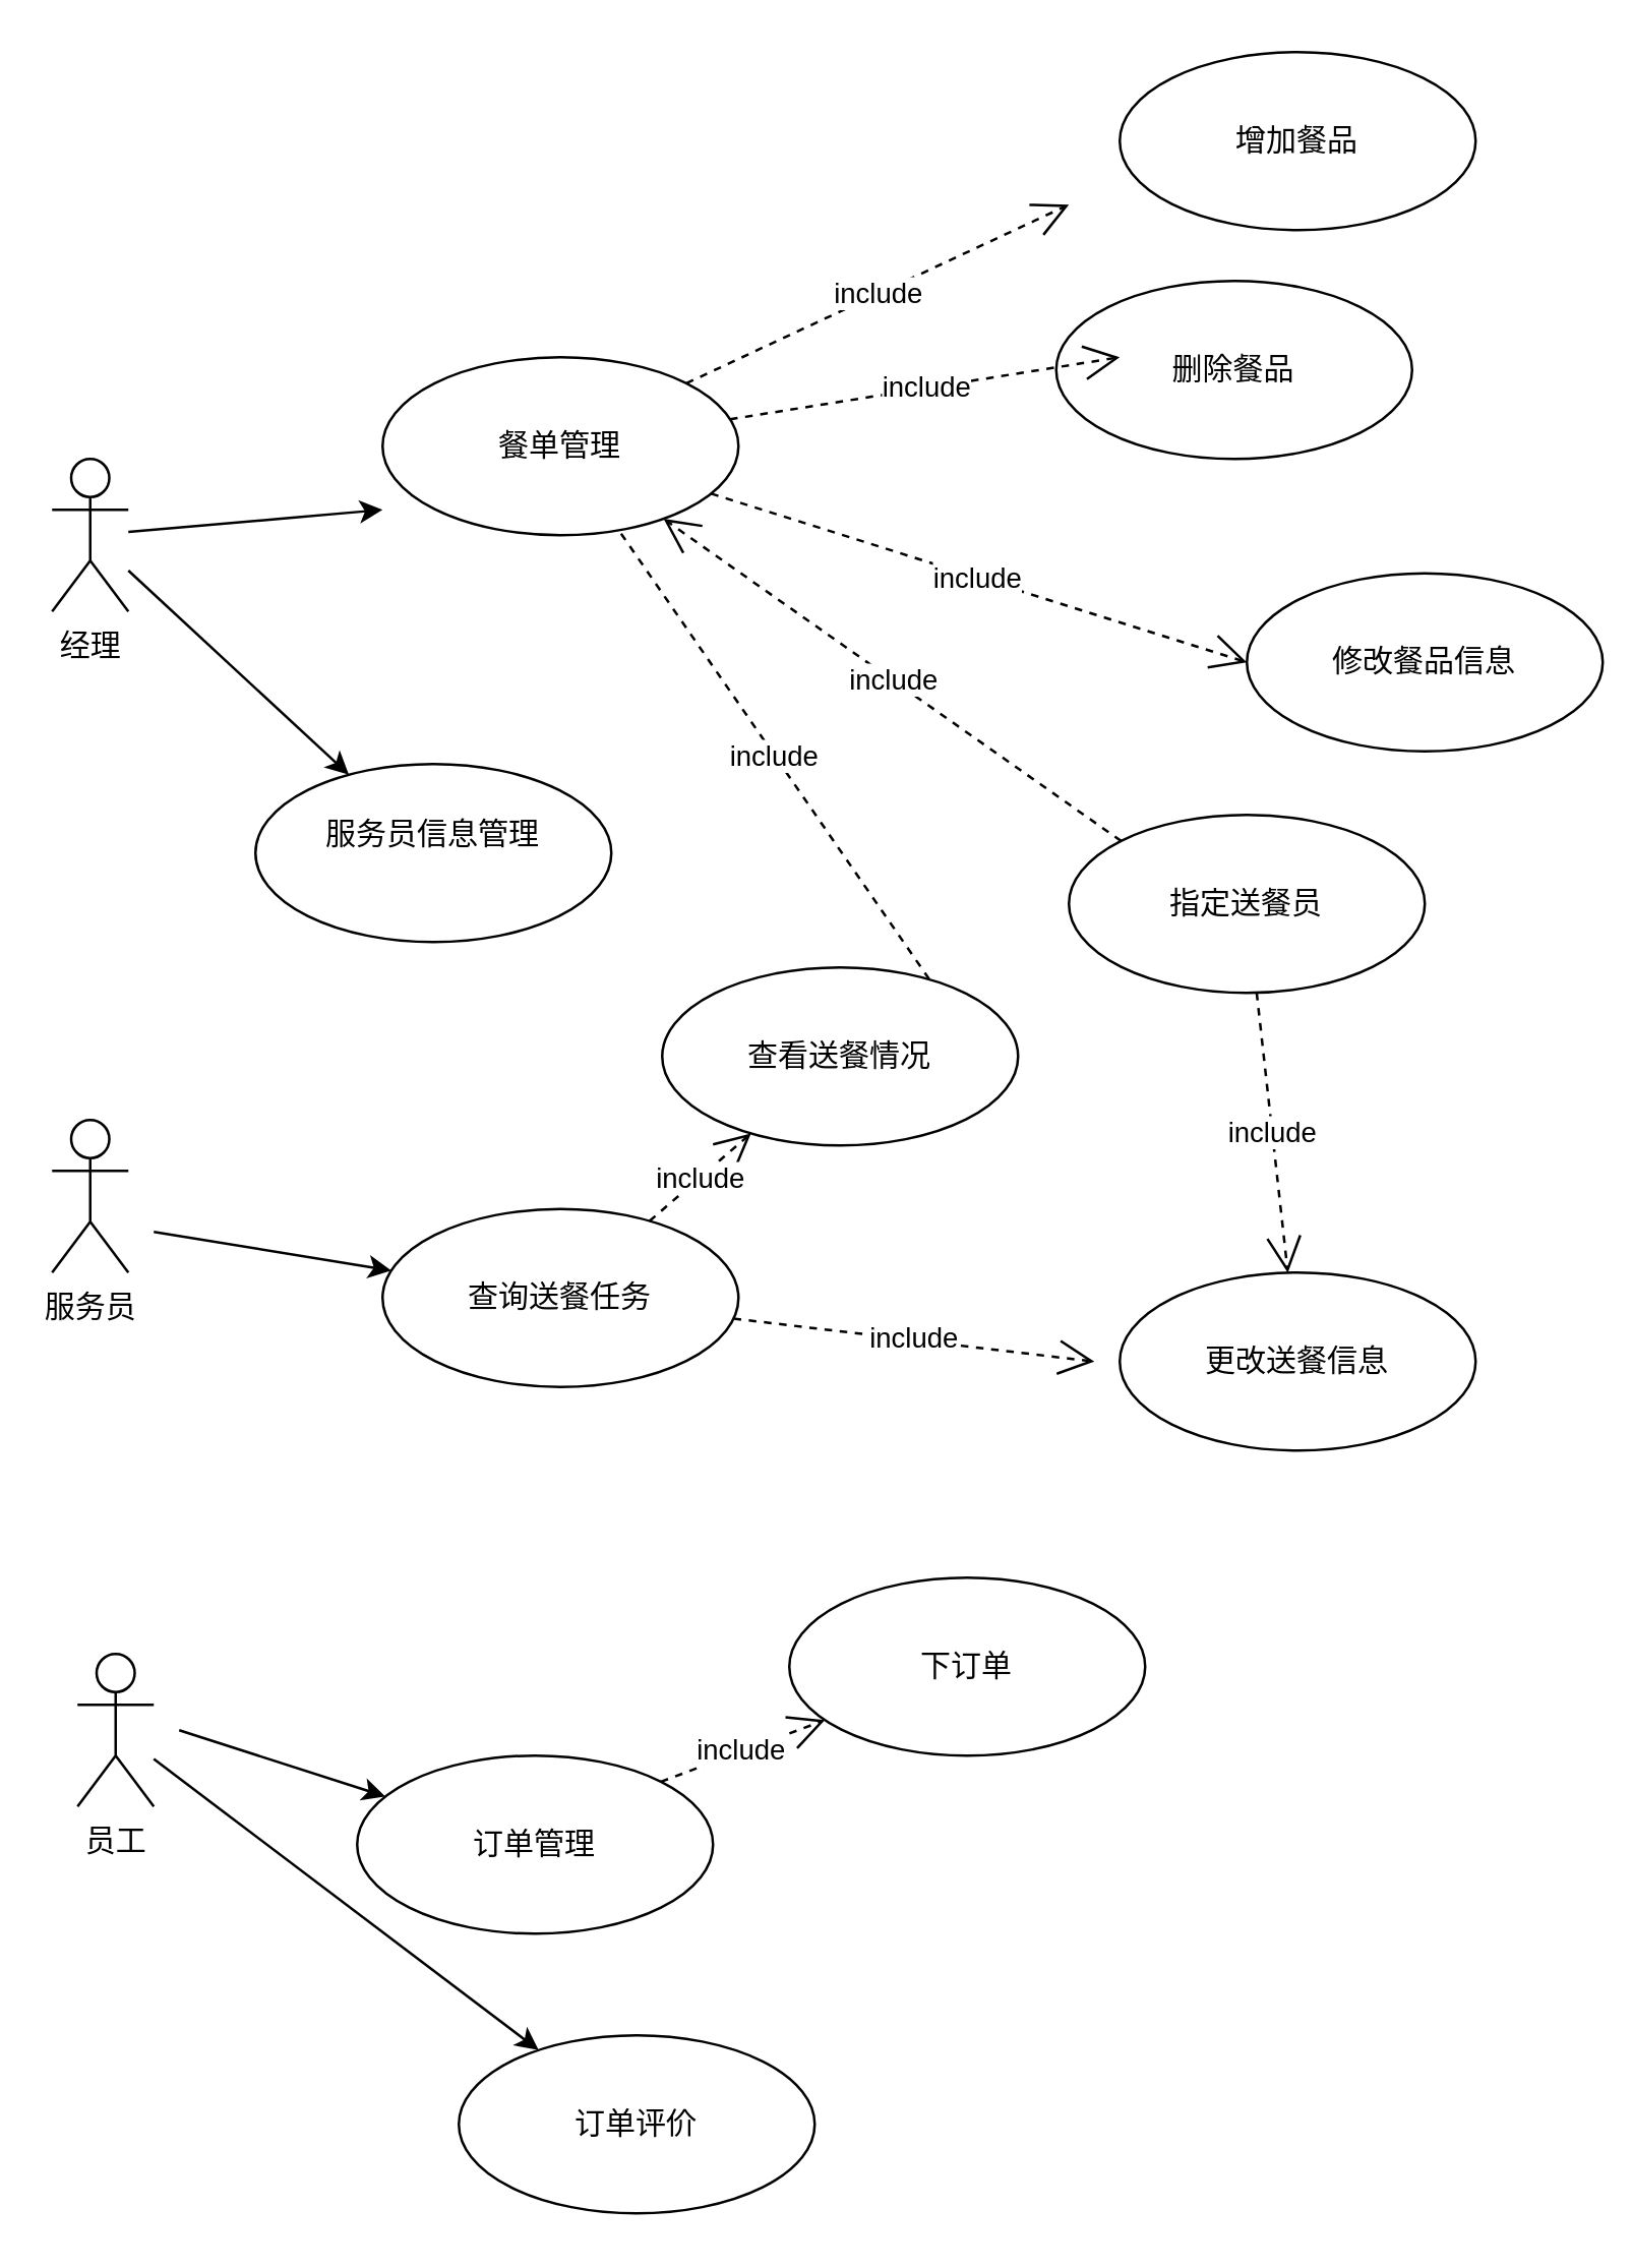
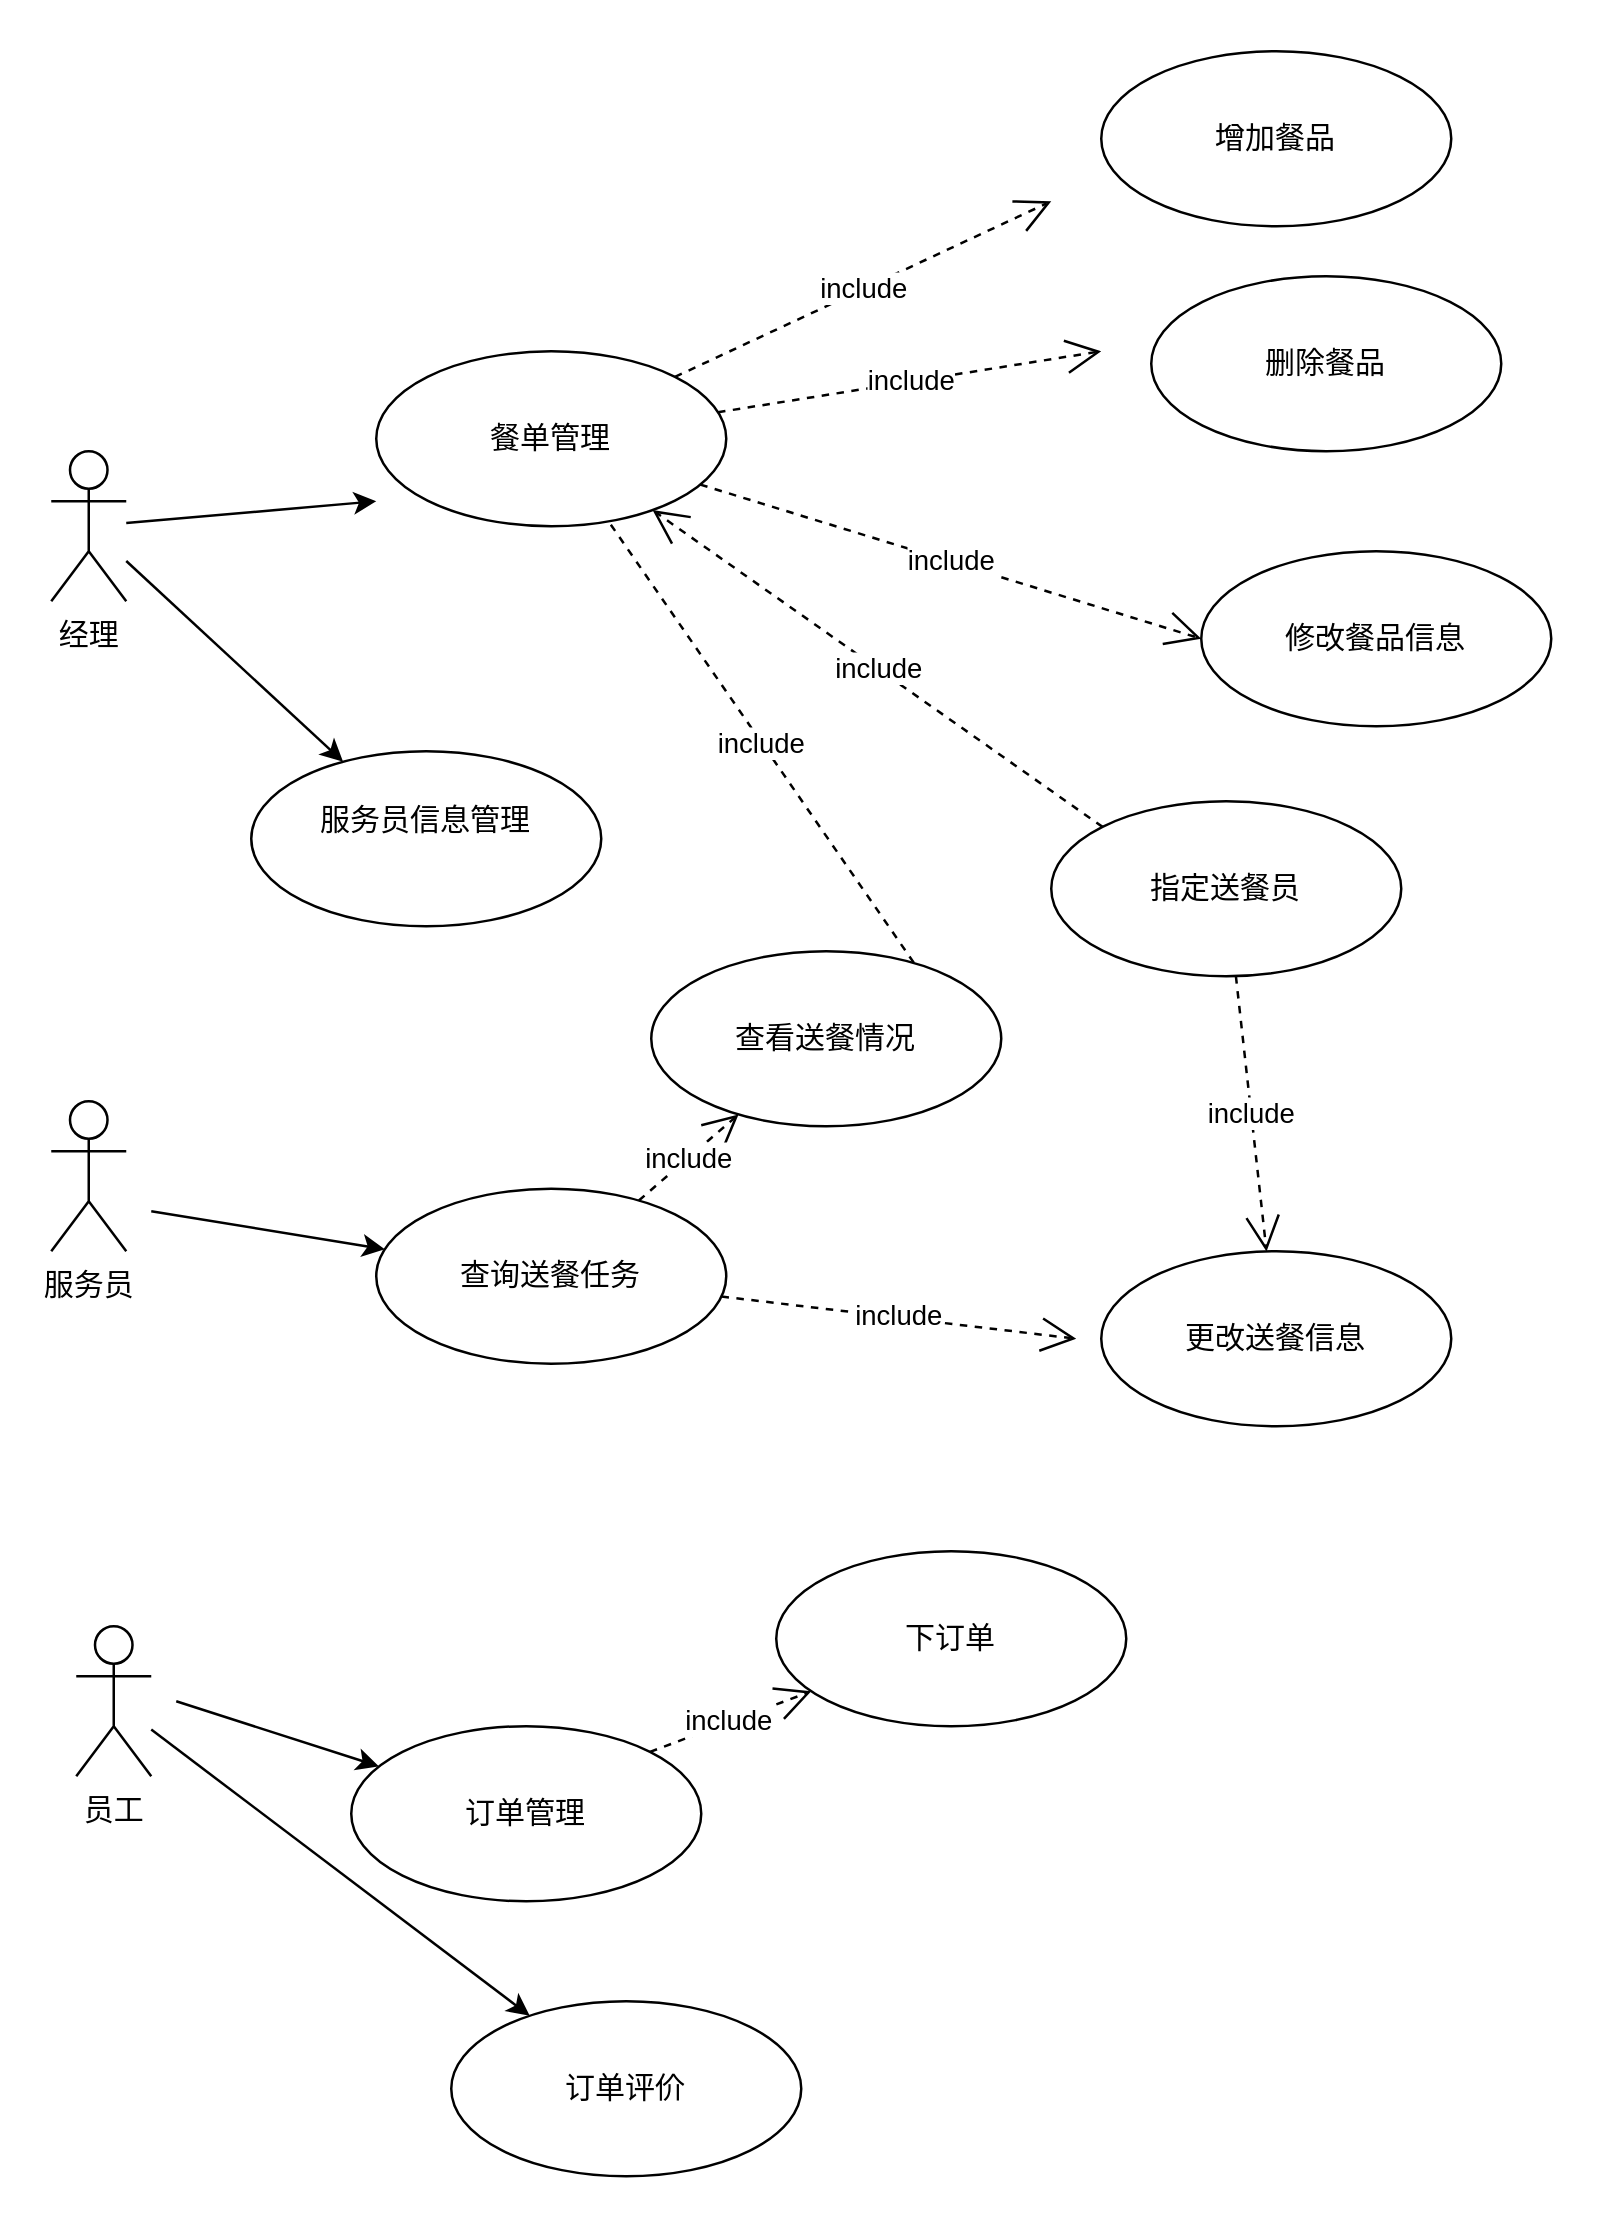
  <mxCell id="0" />
  <mxCell id="1" parent="0" />
  <mxCell id="2" value="经理" style="shape=umlActor;verticalLabelPosition=bottom;verticalAlign=top;html=1;outlineConnect=0;" vertex="1" parent="1"><mxGeometry x="20" y="180" width="30" height="60" as="geometry" /></mxCell>
  <mxCell id="3" value="" style="endArrow=classic;html=1;rounded=0;" edge="1" parent="1" source="2"><mxGeometry width="50" height="50" relative="1" as="geometry"><mxPoint x="90" y="220" as="sourcePoint" /><mxPoint x="150" y="200" as="targetPoint" /></mxGeometry></mxCell>
  <mxCell id="4" value="餐单管理" style="ellipse;whiteSpace=wrap;html=1;" vertex="1" parent="1"><mxGeometry x="150" y="140" width="140" height="70" as="geometry" /></mxCell>
  <mxCell id="5" value="增加餐品" style="ellipse;whiteSpace=wrap;html=1;" vertex="1" parent="1"><mxGeometry x="440" y="20" width="140" height="70" as="geometry" /></mxCell>
- <mxCell id="6" value="删除餐品" style="ellipse;whiteSpace=wrap;html=1;" vertex="1" parent="1"><mxGeometry x="415" y="110" width="140" height="70" as="geometry" /></mxCell>
- <mxCell id="7" value="修改餐品信息" style="ellipse;whiteSpace=wrap;html=1;" vertex="1" parent="1"><mxGeometry x="490" y="225" width="140" height="70" as="geometry" /></mxCell>
+ <mxCell id="6" value="删除餐品" style="ellipse;whiteSpace=wrap;html=1;" vertex="1" parent="1"><mxGeometry x="460" y="110" width="140" height="70" as="geometry" /></mxCell>
+ <mxCell id="7" value="修改餐品信息" style="ellipse;whiteSpace=wrap;html=1;" vertex="1" parent="1"><mxGeometry x="480" y="220" width="140" height="70" as="geometry" /></mxCell>
  <mxCell id="8" value="include" style="endArrow=open;endSize=12;dashed=1;html=1;rounded=0;exitX=1;exitY=0;exitDx=0;exitDy=0;" edge="1" parent="1" source="4"><mxGeometry width="160" relative="1" as="geometry"><mxPoint x="290" y="144.5" as="sourcePoint" /><mxPoint x="420" y="80" as="targetPoint" /></mxGeometry></mxCell>
  <mxCell id="9" value="include" style="endArrow=open;endSize=12;dashed=1;html=1;rounded=0;" edge="1" parent="1" source="4"><mxGeometry width="160" relative="1" as="geometry"><mxPoint x="300" y="170" as="sourcePoint" /><mxPoint x="440" y="140" as="targetPoint" /></mxGeometry></mxCell>
  <mxCell id="10" value="include" style="endArrow=open;endSize=12;dashed=1;html=1;rounded=0;entryX=0;entryY=0.5;entryDx=0;entryDy=0;" edge="1" parent="1" source="4" target="7"><mxGeometry width="160" relative="1" as="geometry"><mxPoint x="290" y="200" as="sourcePoint" /><mxPoint x="420" y="260" as="targetPoint" /></mxGeometry></mxCell>
  <mxCell id="11" value="服务员信息管理&lt;div&gt;&lt;br&gt;&lt;/div&gt;" style="ellipse;whiteSpace=wrap;html=1;" vertex="1" parent="1"><mxGeometry x="100" y="300" width="140" height="70" as="geometry" /></mxCell>
  <mxCell id="12" value="服务员&lt;div&gt;&lt;br&gt;&lt;/div&gt;" style="shape=umlActor;verticalLabelPosition=bottom;verticalAlign=top;html=1;outlineConnect=0;" vertex="1" parent="1"><mxGeometry x="20" y="440" width="30" height="60" as="geometry" /></mxCell>
  <mxCell id="13" value="&lt;div&gt;员工&lt;/div&gt;&lt;div&gt;&lt;br&gt;&lt;/div&gt;" style="shape=umlActor;verticalLabelPosition=bottom;verticalAlign=top;html=1;outlineConnect=0;" vertex="1" parent="1"><mxGeometry x="30" y="650" width="30" height="60" as="geometry" /></mxCell>
  <mxCell id="14" value="" style="endArrow=classic;html=1;rounded=0;" edge="1" parent="1" source="2" target="11"><mxGeometry width="50" height="50" relative="1" as="geometry"><mxPoint x="60" y="260" as="sourcePoint" /><mxPoint x="160" y="310" as="targetPoint" /></mxGeometry></mxCell>
  <mxCell id="15" value="查询送餐任务" style="ellipse;whiteSpace=wrap;html=1;" vertex="1" parent="1"><mxGeometry x="150" y="475" width="140" height="70" as="geometry" /></mxCell>
  <mxCell id="16" value="更改送餐信息" style="ellipse;whiteSpace=wrap;html=1;" vertex="1" parent="1"><mxGeometry x="440" y="500" width="140" height="70" as="geometry" /></mxCell>
  <mxCell id="17" value="include" style="endArrow=open;endSize=12;dashed=1;html=1;rounded=0;" edge="1" parent="1" source="15"><mxGeometry width="160" relative="1" as="geometry"><mxPoint x="310" y="510" as="sourcePoint" /><mxPoint x="430" y="535" as="targetPoint" /></mxGeometry></mxCell>
  <mxCell id="18" value="" style="endArrow=classic;html=1;rounded=0;" edge="1" parent="1" target="15"><mxGeometry width="50" height="50" relative="1" as="geometry"><mxPoint x="60" y="484" as="sourcePoint" /><mxPoint x="160" y="475" as="targetPoint" /></mxGeometry></mxCell>
  <mxCell id="19" value="下订单" style="ellipse;whiteSpace=wrap;html=1;" vertex="1" parent="1"><mxGeometry x="310" y="620" width="140" height="70" as="geometry" /></mxCell>
  <mxCell id="20" value="订单评价" style="ellipse;whiteSpace=wrap;html=1;" vertex="1" parent="1"><mxGeometry x="180" y="800" width="140" height="70" as="geometry" /></mxCell>
  <mxCell id="21" value="订单管理" style="ellipse;whiteSpace=wrap;html=1;" vertex="1" parent="1"><mxGeometry x="140" y="690" width="140" height="70" as="geometry" /></mxCell>
  <mxCell id="22" value="" style="endArrow=classic;html=1;rounded=0;" edge="1" parent="1" target="21"><mxGeometry width="50" height="50" relative="1" as="geometry"><mxPoint x="70" y="680" as="sourcePoint" /><mxPoint x="163" y="509" as="targetPoint" /></mxGeometry></mxCell>
  <mxCell id="23" value="include" style="endArrow=open;endSize=12;dashed=1;html=1;rounded=0;exitX=1;exitY=0;exitDx=0;exitDy=0;" edge="1" parent="1" source="21" target="19"><mxGeometry width="160" relative="1" as="geometry"><mxPoint x="298" y="528" as="sourcePoint" /><mxPoint x="440" y="545" as="targetPoint" /></mxGeometry></mxCell>
  <mxCell id="24" value="" style="endArrow=classic;html=1;rounded=0;" edge="1" parent="1" source="13" target="20"><mxGeometry width="50" height="50" relative="1" as="geometry"><mxPoint x="80" y="690" as="sourcePoint" /><mxPoint x="161" y="716" as="targetPoint" /></mxGeometry></mxCell>
  <mxCell id="25" value="指定送餐员" style="ellipse;whiteSpace=wrap;html=1;" vertex="1" parent="1"><mxGeometry x="420" y="320" width="140" height="70" as="geometry" /></mxCell>
  <mxCell id="26" value="include" style="endArrow=open;endSize=12;dashed=1;html=1;rounded=0;exitX=0;exitY=0;exitDx=0;exitDy=0;" edge="1" parent="1" source="25" target="4"><mxGeometry width="160" relative="1" as="geometry"><mxPoint x="290" y="203" as="sourcePoint" /><mxPoint x="490" y="265" as="targetPoint" /></mxGeometry></mxCell>
  <mxCell id="27" value="include" style="endArrow=open;endSize=12;dashed=1;html=1;rounded=0;" edge="1" parent="1" source="25" target="16"><mxGeometry width="160" relative="1" as="geometry"><mxPoint x="500" y="410" as="sourcePoint" /><mxPoint x="270" y="214" as="targetPoint" /></mxGeometry></mxCell>
  <mxCell id="28" value="查看送餐情况" style="ellipse;whiteSpace=wrap;html=1;" vertex="1" parent="1"><mxGeometry x="260" y="380" width="140" height="70" as="geometry" /></mxCell>
  <mxCell id="29" value="include" style="endArrow=open;endSize=12;dashed=1;html=1;rounded=0;" edge="1" parent="1" source="15" target="28"><mxGeometry width="160" relative="1" as="geometry"><mxPoint x="298" y="528" as="sourcePoint" /><mxPoint x="440" y="545" as="targetPoint" /></mxGeometry></mxCell>
  <mxCell id="30" value="include" style="endArrow=none;endSize=12;dashed=1;html=1;rounded=0;exitX=0.75;exitY=0.065;exitDx=0;exitDy=0;exitPerimeter=0;" edge="1" parent="1" source="28" target="4"><mxGeometry width="160" relative="1" as="geometry"><mxPoint x="265" y="490" as="sourcePoint" /><mxPoint x="305" y="455" as="targetPoint" /></mxGeometry></mxCell>
